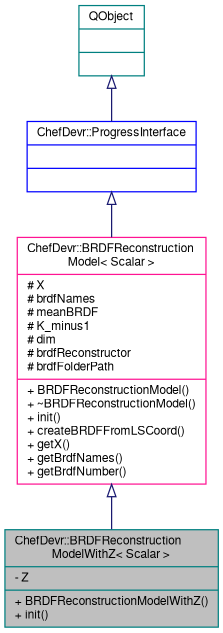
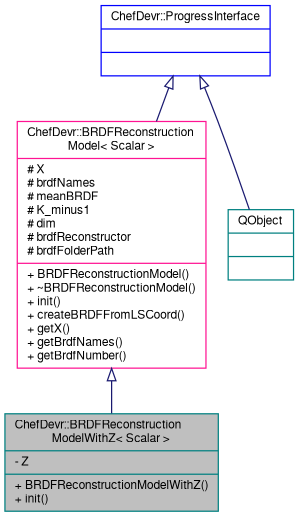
  digraph {
    node [color=teal fillcolor=white fontname=FreeSans fontsize=10 shape=record style=filled]
    edge [arrowtail=onormal color=midnightblue dir=back fontname=FreeSans fontsize=10 labelfontname=FreeSans labelfontsize=10 style=solid]
    n1 [fillcolor=grey75 fontcolor=black height=0.2 label="{ChefDevr::BRDFReconstruction\lModelWithZ\< Scalar \>\n|- Z\l|+ BRDFReconstructionModelWithZ()\l+ init()\l}" width=0.4]
    n2 [color=deeppink height=0.2 label="{ChefDevr::BRDFReconstruction\lModel\< Scalar \>\n|# X\l# brdfNames\l# meanBRDF\l# K_minus1\l# dim\l# brdfReconstructor\l# brdfFolderPath\l|+ BRDFReconstructionModel()\l+ ~BRDFReconstructionModel()\l+ init()\l+ createBRDFFromLSCoord()\l+ getX()\l+ getBrdfNames()\l+ getBrdfNumber()\l}" width=0.4]
    n3 [color=blue height=0.2 label="{ChefDevr::ProgressInterface\n||}" width=0.4]
    n4 [height=0.2 label="{QObject\n||}" width=0.4]
    n2 -> n1
    n3 -> n2
-   n4 -> n3
+   n3 -> n4
  }
